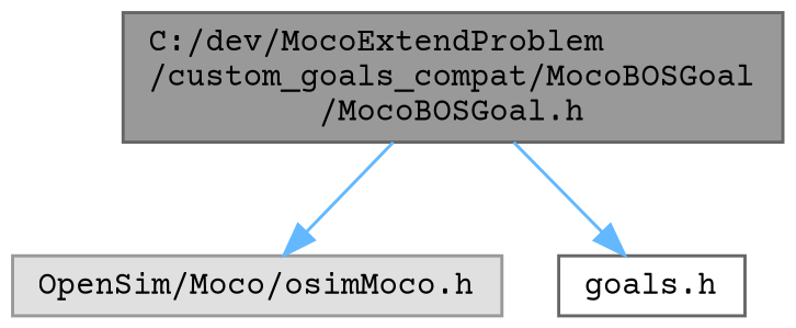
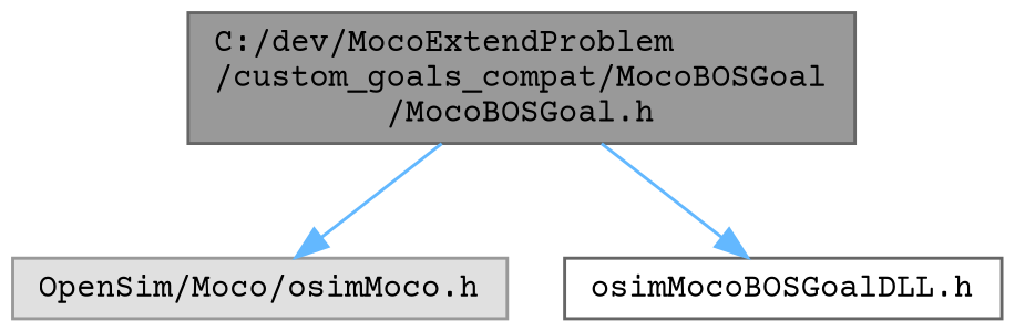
  digraph {
    fontname="Courier Prime"
    node [fontname="Courier Prime" fontsize=10 shape=box style=filled]
    edge [color=steelblue1 fontname="Courier Prime" fontsize=10 labelfontname=Helvetica labelfontsize=10 style=solid]
    n1 [color=gray40 fillcolor=grey60 fontcolor=black height=0.2 label="C:/dev/MocoExtendProblem\l/custom_goals_compat/MocoBOSGoal\l/MocoBOSGoal.h" width=0.4]
    n2 [color=grey60 fillcolor="#E0E0E0" height=0.2 label="OpenSim/Moco/osimMoco.h" width=0.4]
-   n3 [color=grey40 fillcolor=white height=0.2 label="goals.h" width=0.4]
+   n3 [color=grey40 fillcolor=white height=0.2 label="osimMocoBOSGoalDLL.h" width=0.4]
    n1 -> n2
    n1 -> n3
  }
